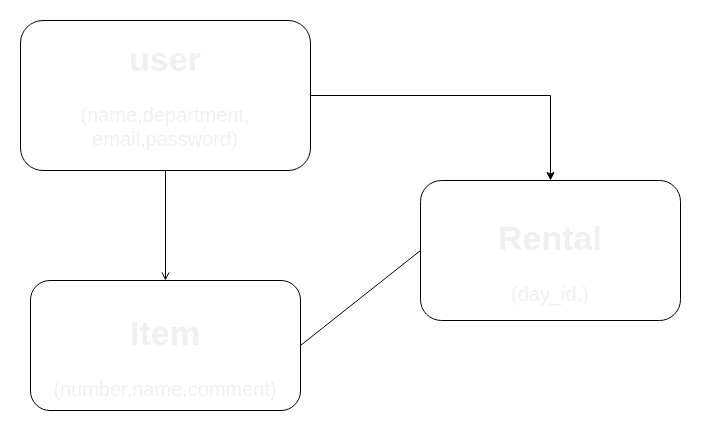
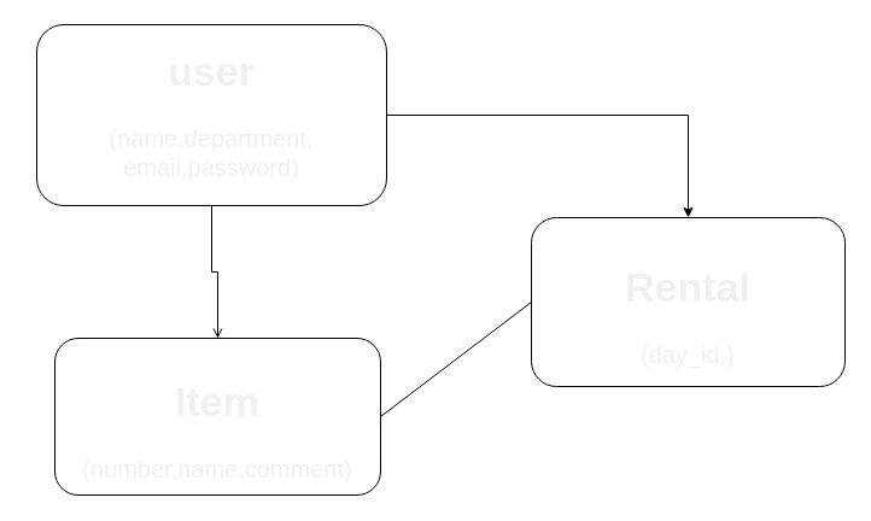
  <mxCell id="0" />
  <mxCell id="1" parent="0" />
  <mxCell id="2" style="edgeStyle=orthogonalEdgeStyle;rounded=0;orthogonalLoop=1;jettySize=auto;html=1;exitX=0.5;exitY=1;exitDx=0;exitDy=0;entryX=0.5;entryY=0;entryDx=0;entryDy=0;fontColor=#f0f0f0;endArrow=open;" parent="1" source="4" target="5" edge="1"><mxGeometry relative="1" as="geometry" /></mxCell>
  <mxCell id="3" style="edgeStyle=orthogonalEdgeStyle;rounded=0;orthogonalLoop=1;jettySize=auto;html=1;exitX=1;exitY=0.5;exitDx=0;exitDy=0;fontColor=#f0f0f0;" parent="1" source="4" target="6" edge="1"><mxGeometry relative="1" as="geometry" /></mxCell>
- <mxCell id="4" value="&lt;h1 style=&quot;font-size: 34px&quot;&gt;user&lt;/h1&gt;&lt;div style=&quot;font-size: 20px&quot;&gt;(name,department,&lt;/div&gt;&lt;div style=&quot;font-size: 20px&quot;&gt;email,password)&lt;/div&gt;&lt;div style=&quot;font-size: 20px&quot;&gt;&lt;br&gt;&lt;/div&gt;" style="rounded=1;whiteSpace=wrap;html=1;fontColor=#f0f0f0;spacingTop=0;" parent="1" vertex="1"><mxGeometry x="20" y="20" width="290" height="150" as="geometry" /></mxCell>
- <mxCell id="5" value="&lt;h1 style=&quot;font-size: 34px&quot;&gt;Item&lt;/h1&gt;&lt;div style=&quot;font-size: 20px&quot;&gt;(number,name,comment)&lt;/div&gt;" style="rounded=1;whiteSpace=wrap;html=1;fontColor=#f0f0f0;" parent="1" vertex="1"><mxGeometry x="30" y="280" width="270" height="130" as="geometry" /></mxCell>
- <mxCell id="6" value="&lt;h1 style=&quot;font-size: 34px&quot;&gt;Rental&lt;/h1&gt;&lt;div style=&quot;font-size: 20px&quot;&gt;(day_id,)&lt;/div&gt;" style="rounded=1;whiteSpace=wrap;html=1;fontColor=#f0f0f0;" parent="1" vertex="1"><mxGeometry x="420" y="180" width="260" height="140" as="geometry" /></mxCell>
+ <mxCell id="4" value="&lt;h1 style=&quot;font-size: 34px&quot;&gt;user&lt;/h1&gt;&lt;div style=&quot;font-size: 20px&quot;&gt;(name,department,&lt;/div&gt;&lt;div style=&quot;font-size: 20px&quot;&gt;email,password)&lt;/div&gt;&lt;div style=&quot;font-size: 20px&quot;&gt;&lt;br&gt;&lt;/div&gt;" style="rounded=1;whiteSpace=wrap;html=1;fontColor=#f0f0f0;spacingTop=0;" parent="1" vertex="1"><mxGeometry x="30" y="20" width="290" height="150" as="geometry" /></mxCell>
+ <mxCell id="5" value="&lt;h1 style=&quot;font-size: 34px&quot;&gt;Item&lt;/h1&gt;&lt;div style=&quot;font-size: 20px&quot;&gt;(number,name,comment)&lt;/div&gt;" style="rounded=1;whiteSpace=wrap;html=1;fontColor=#f0f0f0;" parent="1" vertex="1"><mxGeometry x="45" y="280" width="270" height="130" as="geometry" /></mxCell>
+ <mxCell id="6" value="&lt;h1 style=&quot;font-size: 34px&quot;&gt;Rental&lt;/h1&gt;&lt;div style=&quot;font-size: 20px&quot;&gt;(day_id,)&lt;/div&gt;" style="rounded=1;whiteSpace=wrap;html=1;fontColor=#f0f0f0;" parent="1" vertex="1"><mxGeometry x="440" y="180" width="260" height="140" as="geometry" /></mxCell>
  <mxCell id="7" value="" style="endArrow=none;html=1;fontColor=#f0f0f0;entryX=0;entryY=0.5;entryDx=0;entryDy=0;exitX=1;exitY=0.5;exitDx=0;exitDy=0;" parent="1" source="5" target="6" edge="1"><mxGeometry width="50" height="50" relative="1" as="geometry"><mxPoint x="310" y="340" as="sourcePoint" /><mxPoint x="360" y="290" as="targetPoint" /></mxGeometry></mxCell>
